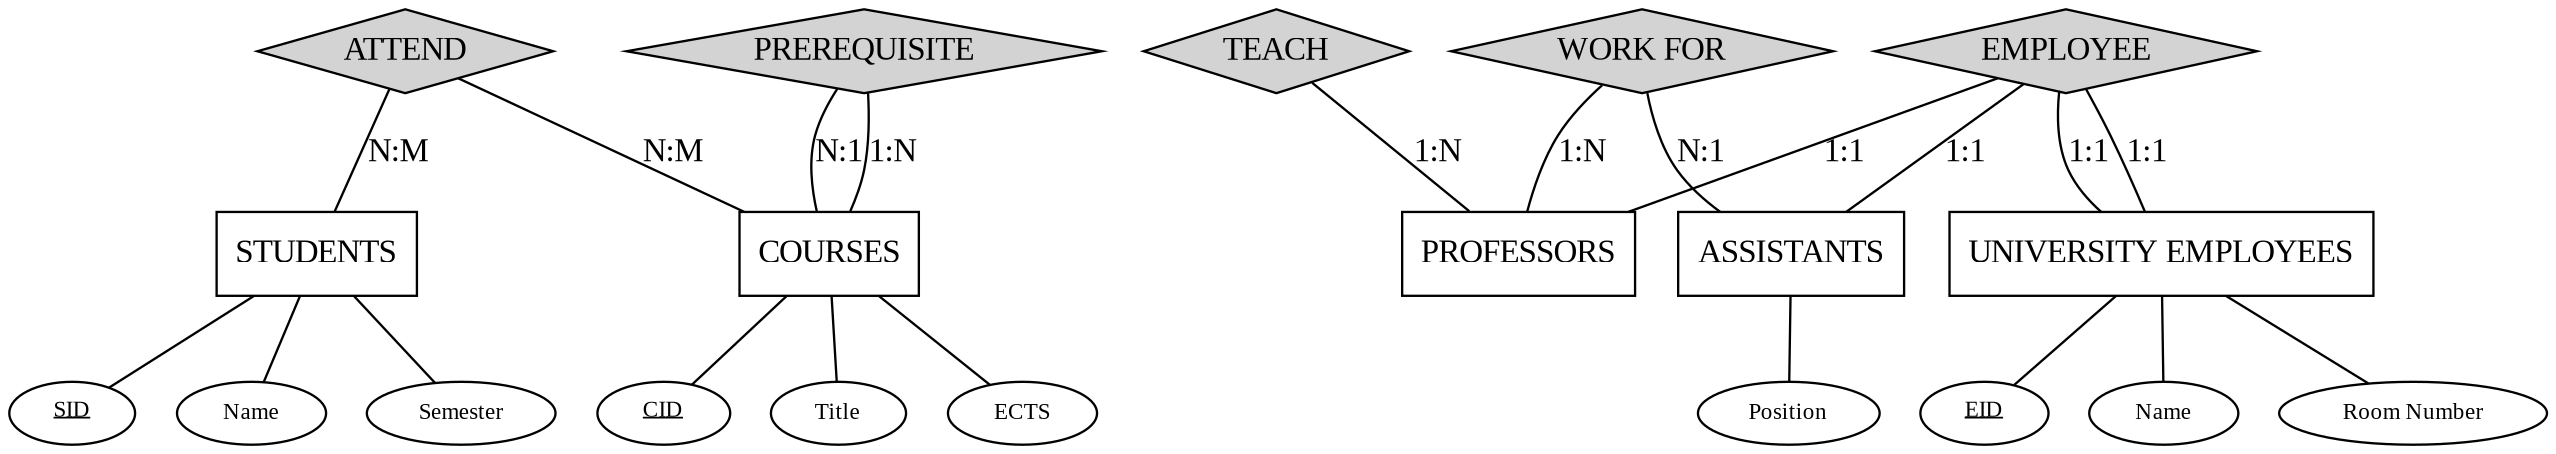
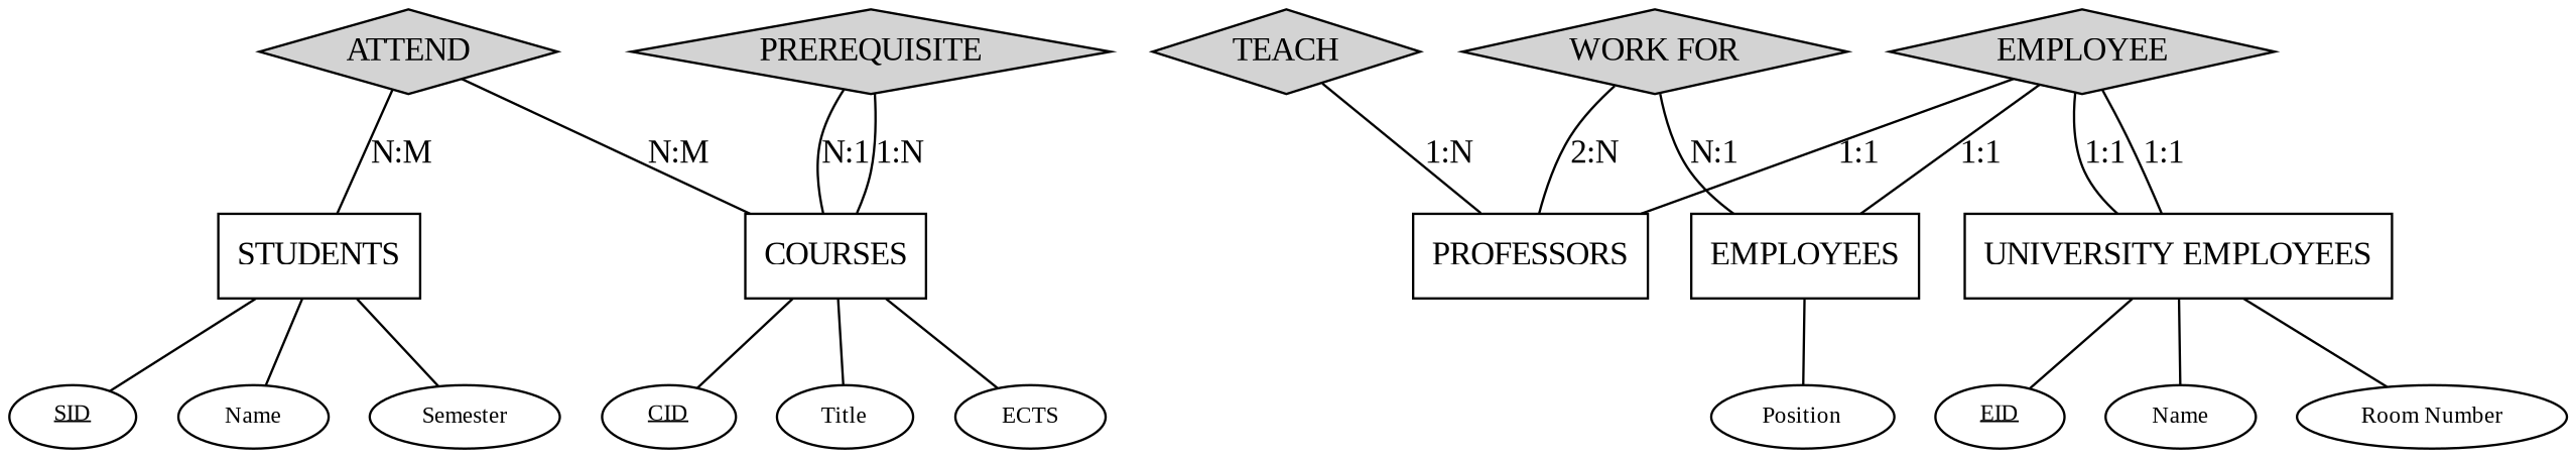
  graph {
    fontname="Liberation Serif"
    node [fontname="Liberation Serif" shape=ellipse]
    edge [fontname="Liberation Serif"]
    n1 [label=STUDENTS shape=box]
    n2 [fontsize=10 height=0.3 label=< <u>SID</u> > width=0.5]
    n3 [fontsize=10 height=0.3 label=< Name > width=0.5]
    n4 [fontsize=10 height=0.3 label=< Semester > width=0.5]
    n5 [label=COURSES shape=box]
    n6 [fontsize=10 height=0.3 label=< <u>CID</u> > width=0.5]
    n7 [fontsize=10 height=0.3 label=< Title > width=0.5]
    n8 [fontsize=10 height=0.3 label=< ECTS > width=0.5]
    n9 [label=PROFESSORS shape=box]
    n10 [fontsize=10 height=0.3 label=< Position > width=0.5]
-   n11 [label=ASSISTANTS shape=box]
+   n11 [label=EMPLOYEES shape=box]
    n12 [label="UNIVERSITY EMPLOYEES" shape=box]
    n13 [fontsize=10 height=0.3 label=< <u>EID</u> > width=0.5]
    n14 [fontsize=10 height=0.3 label=< Name > width=0.5]
    n15 [fontsize=10 height=0.3 label=< Room Number > width=0.5]
    n16 [color=black fillcolor=lightgrey label=ATTEND shape=diamond style=filled]
    n17 [color=black fillcolor=lightgrey label=TEACH shape=diamond style=filled]
    n18 [color=black fillcolor=lightgrey label="WORK FOR" shape=diamond style=filled]
    n19 [color=black fillcolor=lightgrey label=PREREQUISITE shape=diamond style=filled]
    n20 [color=black fillcolor=lightgrey label=EMPLOYEE shape=diamond style=filled]
    n1 -- n2 [dir=none]
    n1 -- n3 [dir=none]
    n1 -- n4 [dir=none]
    n5 -- n6 [dir=none]
    n5 -- n7 [dir=none]
    n5 -- n8 [dir=none]
    n11 -- n10 [dir=none]
    n12 -- n13 [dir=none]
    n12 -- n14 [dir=none]
    n12 -- n15 [dir=none]
    n16 -- n1 [label="N:M"]
    n16 -- n5 [label="N:M"]
    n17 -- n9 [label="1:N"]
-   n18 -- n9 [label="1:N"]
+   n18 -- n9 [label="2:N"]
    n18 -- n11 [label="N:1"]
    n19 -- n5 [label="N:1"]
    n19 -- n5 [label="1:N"]
    n20 -- n9 [label="1:1"]
    n20 -- n11 [label="1:1"]
    n20 -- n12 [label="1:1"]
    n20 -- n12 [label="1:1"]
  }
